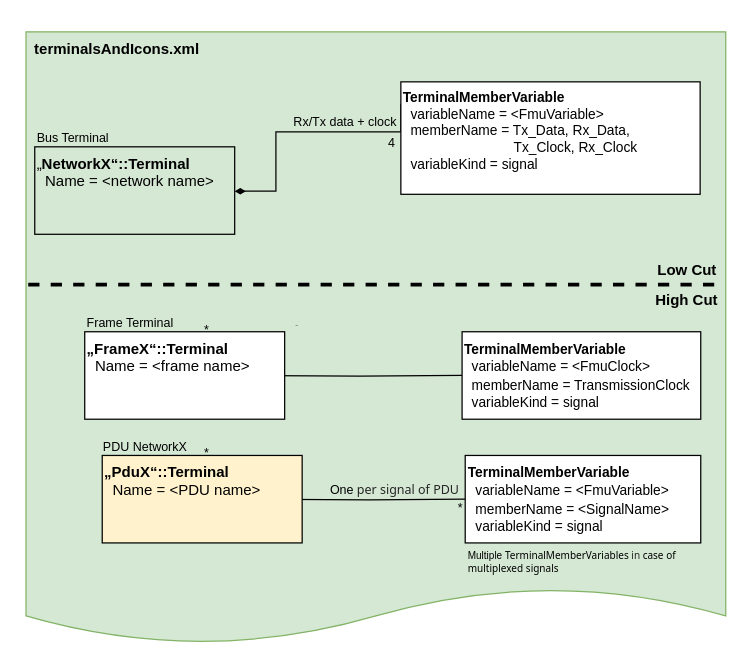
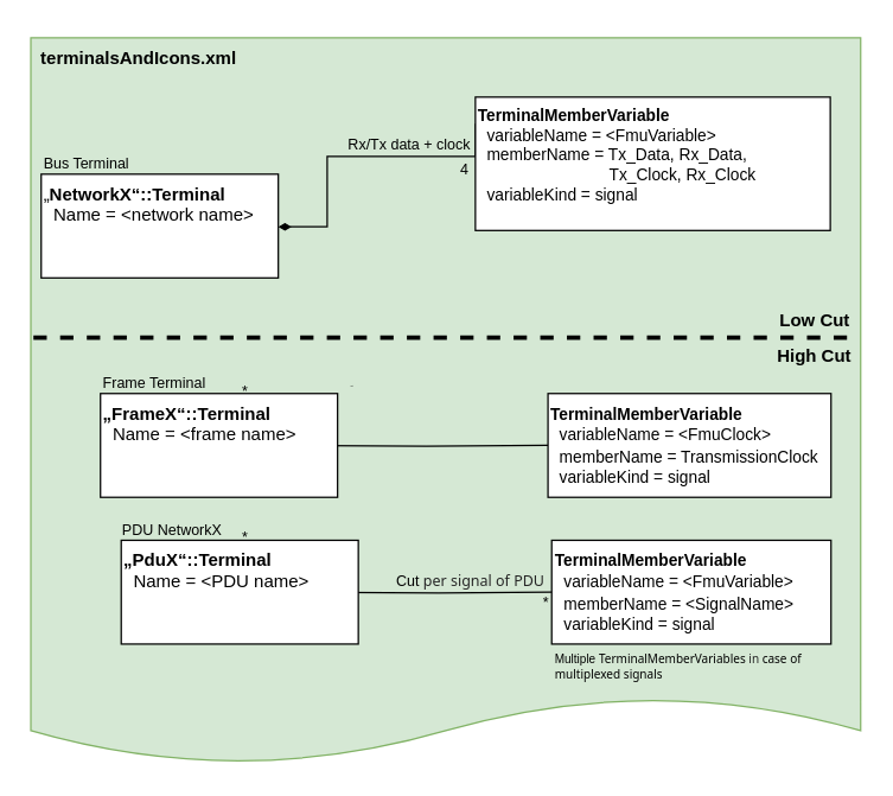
  <mxCell id="0" />
  <mxCell id="1" parent="0" />
  <mxCell id="2" value="" style="shape=document;whiteSpace=wrap;html=1;boundedLbl=1;size=0.092;fillColor=#d5e8d4;strokeColor=#82b366;" parent="1" vertex="1"><mxGeometry x="20" y="25" width="560" height="490" as="geometry" /></mxCell>
  <mxCell id="3" value="&lt;p style=&quot;language:de;margin-top:6.0pt;margin-bottom:0pt;margin-left:0in;&lt;br/&gt;text-indent:0in;text-align:left;direction:ltr;unicode-bidi:embed;mso-line-break-override:&lt;br/&gt;none;word-break:normal;punctuation-wrap:hanging&quot;&gt;terminalsAndIcons.xml&lt;/p&gt;" style="text;html=1;strokeColor=none;fillColor=none;align=center;verticalAlign=middle;whiteSpace=wrap;rounded=0;fontStyle=1" parent="1" vertex="1"><mxGeometry x="63" y="20" width="60" height="30" as="geometry" /></mxCell>
  <mxCell id="4" style="edgeStyle=orthogonalEdgeStyle;rounded=0;orthogonalLoop=1;jettySize=auto;html=1;exitX=1;exitY=0.75;exitDx=0;exitDy=0;startArrow=diamondThin;startFill=1;endArrow=none;endFill=0;" parent="1" edge="1"><mxGeometry relative="1" as="geometry"><mxPoint x="187" y="152.5" as="sourcePoint" /><mxPoint x="320" y="83" as="targetPoint" /><Array as="points"><mxPoint x="220" y="153" /><mxPoint x="220" y="105" /><mxPoint x="320" y="105" /></Array></mxGeometry></mxCell>
- <mxCell id="5" value="&lt;p style=&quot;margin-top: 0pt; margin-bottom: 0pt; margin-left: 0in; text-indent: 0in; direction: ltr; unicode-bidi: embed; word-break: normal;&quot;&gt;„&lt;b&gt;&lt;span&gt;NetworkX&lt;/span&gt;&lt;span&gt;“&lt;/span&gt;&lt;span&gt;::Terminal&lt;/span&gt;&lt;/b&gt;&lt;/p&gt;&lt;p style=&quot;margin-top: 0pt; margin-bottom: 0pt; margin-left: 0in; text-indent: 0in; direction: ltr; unicode-bidi: embed; word-break: normal;&quot;&gt;&lt;span&gt;&amp;nbsp; Name =&amp;nbsp;&lt;/span&gt;&lt;span&gt;&amp;lt;network name&lt;/span&gt;&lt;span&gt;&amp;gt;&lt;/span&gt;&lt;/p&gt;" style="rounded=0;whiteSpace=wrap;html=1;align=left;verticalAlign=top;fillColor=#d5e8d4;" parent="1" vertex="1"><mxGeometry x="27" y="117" width="160" height="70" as="geometry" /></mxCell>
+ <mxCell id="5" value="&lt;p style=&quot;margin-top: 0pt; margin-bottom: 0pt; margin-left: 0in; text-indent: 0in; direction: ltr; unicode-bidi: embed; word-break: normal;&quot;&gt;„&lt;b&gt;&lt;span&gt;NetworkX&lt;/span&gt;&lt;span&gt;“&lt;/span&gt;&lt;span&gt;::Terminal&lt;/span&gt;&lt;/b&gt;&lt;/p&gt;&lt;p style=&quot;margin-top: 0pt; margin-bottom: 0pt; margin-left: 0in; text-indent: 0in; direction: ltr; unicode-bidi: embed; word-break: normal;&quot;&gt;&lt;span&gt;&amp;nbsp; Name =&amp;nbsp;&lt;/span&gt;&lt;span&gt;&amp;lt;network name&lt;/span&gt;&lt;span&gt;&amp;gt;&lt;/span&gt;&lt;/p&gt;" style="rounded=0;whiteSpace=wrap;html=1;align=left;verticalAlign=top;" parent="1" vertex="1"><mxGeometry x="27" y="117" width="160" height="70" as="geometry" /></mxCell>
  <mxCell id="6" value="&lt;p style=&quot;margin-top: 0pt; margin-bottom: 0pt; margin-left: 0in; text-indent: 0in; direction: ltr; unicode-bidi: embed; word-break: normal;&quot;&gt;&lt;b&gt;TerminalMemberVariable&lt;/b&gt;&lt;/p&gt;&lt;p style=&quot;margin-top: 0pt; margin-bottom: 0pt; margin-left: 0in; text-indent: 0in; direction: ltr; unicode-bidi: embed; word-break: normal;&quot;&gt;&amp;nbsp; variableName = &amp;lt;FmuVariable&amp;gt;&lt;/p&gt;&lt;p style=&quot;margin-top: 0pt; margin-bottom: 0pt; margin-left: 0in; text-indent: 0in; direction: ltr; unicode-bidi: embed; word-break: normal;&quot;&gt;&amp;nbsp; memberName = Tx_Data, Rx_Data,&amp;nbsp; &amp;nbsp; &amp;nbsp; &amp;nbsp; &amp;nbsp; &amp;nbsp; &amp;nbsp; &amp;nbsp; &amp;nbsp; &amp;nbsp; &amp;nbsp; &amp;nbsp; &amp;nbsp; &amp;nbsp; &amp;nbsp; &amp;nbsp; &amp;nbsp; &amp;nbsp; &amp;nbsp; &amp;nbsp; &amp;nbsp; &amp;nbsp; &amp;nbsp; &amp;nbsp;Tx_Clock, Rx_Clock&amp;nbsp;&amp;nbsp;&lt;/p&gt;&lt;p style=&quot;margin-top: 0pt; margin-bottom: 0pt; margin-left: 0in; text-indent: 0in; direction: ltr; unicode-bidi: embed; word-break: normal;&quot;&gt;&amp;nbsp; variableKind = signal&lt;/p&gt;&lt;div&gt;&lt;br&gt;&lt;/div&gt;" style="rounded=0;whiteSpace=wrap;html=1;align=left;verticalAlign=top;fontSize=11;" parent="1" vertex="1"><mxGeometry x="320" y="65" width="239.5" height="90" as="geometry" /></mxCell>
  <mxCell id="7" value="" style="endArrow=none;html=1;rounded=0;strokeWidth=3;dashed=1;exitX=0.003;exitY=0.378;exitDx=0;exitDy=0;exitPerimeter=0;entryX=0.999;entryY=0.413;entryDx=0;entryDy=0;entryPerimeter=0;" parent="1" target="2" edge="1"><mxGeometry relative="1" as="geometry"><mxPoint x="21.77" y="227.22" as="sourcePoint" /><mxPoint x="580" y="235" as="targetPoint" /></mxGeometry></mxCell>
  <mxCell id="8" value="Low Cut" style="text;html=1;strokeColor=none;fillColor=none;align=right;verticalAlign=middle;whiteSpace=wrap;rounded=0;fontStyle=1" parent="1" vertex="1"><mxGeometry x="515" y="201" width="60" height="30" as="geometry" /></mxCell>
  <mxCell id="9" value="High Cut" style="text;html=1;strokeColor=none;fillColor=none;align=right;verticalAlign=middle;whiteSpace=wrap;rounded=0;fontStyle=1" parent="1" vertex="1"><mxGeometry x="516" y="225" width="60" height="30" as="geometry" /></mxCell>
  <mxCell id="10" style="edgeStyle=orthogonalEdgeStyle;rounded=0;orthogonalLoop=1;jettySize=auto;html=1;exitX=1;exitY=0.5;exitDx=0;exitDy=0;entryX=0;entryY=0.5;entryDx=0;entryDy=0;strokeWidth=1;fontSize=1;startArrow=diamondThin;startFill=1;endArrow=none;endFill=0;" parent="1" target="14" edge="1"><mxGeometry relative="1" as="geometry"><mxPoint x="204" y="300" as="sourcePoint" /></mxGeometry></mxCell>
  <mxCell id="11" value="&lt;p style=&quot;margin-top: 0pt; margin-bottom: 0pt; margin-left: 0in; text-indent: 0in; direction: ltr; unicode-bidi: embed; word-break: normal;&quot;&gt;&lt;b&gt;„FrameX“::Terminal&lt;/b&gt;&lt;/p&gt;&lt;p style=&quot;margin-top: 0pt; margin-bottom: 0pt; margin-left: 0in; text-indent: 0in; direction: ltr; unicode-bidi: embed; word-break: normal;&quot;&gt;&amp;nbsp; Name = &amp;lt;frame name&amp;gt;&lt;/p&gt;&lt;div&gt;&lt;br&gt;&lt;/div&gt;" style="rounded=0;whiteSpace=wrap;html=1;align=left;verticalAlign=top;" parent="1" vertex="1"><mxGeometry x="67" y="265" width="160" height="70" as="geometry" /></mxCell>
  <mxCell id="12" style="edgeStyle=orthogonalEdgeStyle;rounded=0;orthogonalLoop=1;jettySize=auto;html=1;exitX=1;exitY=0.5;exitDx=0;exitDy=0;entryX=0;entryY=0.5;entryDx=0;entryDy=0;strokeWidth=1;fontSize=1;startArrow=diamondThin;startFill=1;endArrow=none;endFill=0;" parent="1" target="15" edge="1"><mxGeometry relative="1" as="geometry"><mxPoint x="218" y="399" as="sourcePoint" /></mxGeometry></mxCell>
- <mxCell id="13" value="&lt;p style=&quot;margin-top: 0pt; margin-bottom: 0pt; margin-left: 0in; text-indent: 0in; direction: ltr; unicode-bidi: embed; word-break: normal;&quot;&gt;&lt;b&gt;„PduX“::Terminal&lt;/b&gt;&lt;/p&gt;&lt;p style=&quot;margin-top: 0pt; margin-bottom: 0pt; margin-left: 0in; text-indent: 0in; direction: ltr; unicode-bidi: embed; word-break: normal;&quot;&gt;&amp;nbsp; Name = &amp;lt;PDU name&amp;gt;&lt;/p&gt;" style="rounded=0;whiteSpace=wrap;html=1;align=left;verticalAlign=top;fillColor=#fff2cc;" parent="1" vertex="1"><mxGeometry x="81" y="364" width="160" height="70" as="geometry" /></mxCell>
+ <mxCell id="13" value="&lt;p style=&quot;margin-top: 0pt; margin-bottom: 0pt; margin-left: 0in; text-indent: 0in; direction: ltr; unicode-bidi: embed; word-break: normal;&quot;&gt;&lt;b&gt;„PduX“::Terminal&lt;/b&gt;&lt;/p&gt;&lt;p style=&quot;margin-top: 0pt; margin-bottom: 0pt; margin-left: 0in; text-indent: 0in; direction: ltr; unicode-bidi: embed; word-break: normal;&quot;&gt;&amp;nbsp; Name = &amp;lt;PDU name&amp;gt;&lt;/p&gt;" style="rounded=0;whiteSpace=wrap;html=1;align=left;verticalAlign=top;" parent="1" vertex="1"><mxGeometry x="81" y="364" width="160" height="70" as="geometry" /></mxCell>
  <mxCell id="14" value="&lt;p style=&quot;margin-top: 0pt; margin-bottom: 0pt; margin-left: 0in; text-indent: 0in; direction: ltr; unicode-bidi: embed; word-break: normal;&quot;&gt;&lt;b&gt;&lt;font style=&quot;font-size: 11px;&quot;&gt;TerminalMemberVariable&lt;/font&gt;&lt;/b&gt;&lt;/p&gt;&lt;p style=&quot;margin-top: 0pt; margin-bottom: 0pt; margin-left: 0in; text-indent: 0in; direction: ltr; unicode-bidi: embed; word-break: normal;&quot;&gt;&lt;font style=&quot;font-size: 11px;&quot;&gt;&amp;nbsp; variableName = &amp;lt;FmuClock&amp;gt;&lt;/font&gt;&lt;/p&gt;&lt;p style=&quot;margin-top: 0pt; margin-bottom: 0pt; margin-left: 0in; text-indent: 0in; direction: ltr; unicode-bidi: embed; word-break: normal;&quot;&gt;&lt;font style=&quot;font-size: 11px;&quot;&gt;&amp;nbsp; memberName = TransmissionClock&amp;nbsp;&amp;nbsp;&lt;/font&gt;&lt;/p&gt;&lt;p style=&quot;margin-top: 0pt; margin-bottom: 0pt; margin-left: 0in; text-indent: 0in; direction: ltr; unicode-bidi: embed; word-break: normal;&quot;&gt;&lt;font style=&quot;font-size: 11px;&quot;&gt;&amp;nbsp; variableKind = signal&lt;/font&gt;&lt;/p&gt;" style="rounded=0;whiteSpace=wrap;html=1;align=left;verticalAlign=top;" parent="1" vertex="1"><mxGeometry x="369" y="265" width="191" height="70" as="geometry" /></mxCell>
  <mxCell id="15" value="&lt;p style=&quot;margin-top: 0pt; margin-bottom: 0pt; margin-left: 0in; text-indent: 0in; direction: ltr; unicode-bidi: embed; word-break: normal;&quot;&gt;&lt;b&gt;&lt;font style=&quot;font-size: 11px;&quot;&gt;TerminalMemberVariable&lt;/font&gt;&lt;/b&gt;&lt;/p&gt;&lt;p style=&quot;margin-top: 0pt; margin-bottom: 0pt; margin-left: 0in; text-indent: 0in; direction: ltr; unicode-bidi: embed; word-break: normal;&quot;&gt;&lt;font style=&quot;font-size: 11px;&quot;&gt;&amp;nbsp; variableName = &amp;lt;FmuVariable&amp;gt;&lt;/font&gt;&lt;/p&gt;&lt;p style=&quot;margin-top: 0pt; margin-bottom: 0pt; margin-left: 0in; text-indent: 0in; direction: ltr; unicode-bidi: embed; word-break: normal;&quot;&gt;&lt;font style=&quot;font-size: 11px;&quot;&gt;&amp;nbsp; memberName = &amp;lt;SignalName&amp;gt;&amp;nbsp;&amp;nbsp;&lt;/font&gt;&lt;/p&gt;&lt;p style=&quot;margin-top: 0pt; margin-bottom: 0pt; margin-left: 0in; text-indent: 0in; direction: ltr; unicode-bidi: embed; word-break: normal;&quot;&gt;&lt;font style=&quot;font-size: 11px;&quot;&gt;&amp;nbsp; variableKind = signal&lt;/font&gt;&lt;/p&gt;" style="rounded=0;whiteSpace=wrap;html=1;align=left;verticalAlign=top;" parent="1" vertex="1"><mxGeometry x="371.5" y="364" width="188.5" height="70" as="geometry" /></mxCell>
  <mxCell id="16" value="Text" style="text;html=1;strokeColor=none;fillColor=none;align=center;verticalAlign=middle;whiteSpace=wrap;rounded=0;fontSize=1;" parent="1" vertex="1"><mxGeometry x="207" y="245" width="60" height="30" as="geometry" /></mxCell>
  <mxCell id="17" value="Bus Terminal" style="text;html=1;strokeColor=none;fillColor=none;align=left;verticalAlign=middle;whiteSpace=wrap;rounded=0;fontSize=10;" parent="1" vertex="1"><mxGeometry x="27" y="95" width="90" height="30" as="geometry" /></mxCell>
  <mxCell id="18" value="Frame Terminal" style="text;html=1;strokeColor=none;fillColor=none;align=left;verticalAlign=middle;whiteSpace=wrap;rounded=0;fontSize=10;" parent="1" vertex="1"><mxGeometry x="67" y="243" width="90" height="30" as="geometry" /></mxCell>
  <mxCell id="19" value="PDU NetworkX" style="text;html=1;strokeColor=none;fillColor=none;align=left;verticalAlign=middle;whiteSpace=wrap;rounded=0;fontSize=10;" parent="1" vertex="1"><mxGeometry x="80" y="342" width="90" height="30" as="geometry" /></mxCell>
  <mxCell id="20" value="*" style="text;html=1;strokeColor=none;fillColor=none;align=center;verticalAlign=middle;whiteSpace=wrap;rounded=0;fontSize=10;" parent="1" vertex="1"><mxGeometry x="135" y="347" width="60" height="30" as="geometry" /></mxCell>
  <mxCell id="21" value="*" style="text;html=1;strokeColor=none;fillColor=none;align=center;verticalAlign=middle;whiteSpace=wrap;rounded=0;fontSize=10;" parent="1" vertex="1"><mxGeometry x="135" y="248" width="60" height="30" as="geometry" /></mxCell>
- <mxCell id="22" value="&lt;p style=&quot;margin-top: 0pt; margin-bottom: 0pt; margin-left: 0in; text-indent: 0in; text-align: left; direction: ltr; unicode-bidi: embed; word-break: normal;&quot;&gt;One&lt;span style=&quot;font-family: &amp;quot;Segoe UI&amp;quot;; color: rgb(38, 38, 38);&quot;&gt; per &lt;/span&gt;&lt;span style=&quot;font-family: &amp;quot;Segoe UI&amp;quot;; color: rgb(38, 38, 38);&quot;&gt;signal&lt;/span&gt;&lt;span style=&quot;font-family: &amp;quot;Segoe UI&amp;quot;; color: rgb(38, 38, 38);&quot;&gt; &lt;/span&gt;&lt;span style=&quot;font-family: &amp;quot;Segoe UI&amp;quot;; color: rgb(38, 38, 38);&quot;&gt;of&lt;/span&gt;&lt;span style=&quot;font-family: &amp;quot;Segoe UI&amp;quot;; color: rgb(38, 38, 38);&quot;&gt; PDU&lt;/span&gt;&lt;/p&gt;" style="text;html=1;strokeColor=none;fillColor=none;align=right;verticalAlign=middle;whiteSpace=wrap;rounded=0;fontSize=10;" parent="1" vertex="1"><mxGeometry x="239" y="376" width="130" height="30" as="geometry" /></mxCell>
+ <mxCell id="22" value="&lt;p style=&quot;margin-top: 0pt; margin-bottom: 0pt; margin-left: 0in; text-indent: 0in; text-align: left; direction: ltr; unicode-bidi: embed; word-break: normal;&quot;&gt;Cut&lt;span style=&quot;font-family: &amp;quot;Segoe UI&amp;quot;; color: rgb(38, 38, 38);&quot;&gt; per &lt;/span&gt;&lt;span style=&quot;font-family: &amp;quot;Segoe UI&amp;quot;; color: rgb(38, 38, 38);&quot;&gt;signal&lt;/span&gt;&lt;span style=&quot;font-family: &amp;quot;Segoe UI&amp;quot;; color: rgb(38, 38, 38);&quot;&gt; &lt;/span&gt;&lt;span style=&quot;font-family: &amp;quot;Segoe UI&amp;quot;; color: rgb(38, 38, 38);&quot;&gt;of&lt;/span&gt;&lt;span style=&quot;font-family: &amp;quot;Segoe UI&amp;quot;; color: rgb(38, 38, 38);&quot;&gt; PDU&lt;/span&gt;&lt;/p&gt;" style="text;html=1;strokeColor=none;fillColor=none;align=right;verticalAlign=middle;whiteSpace=wrap;rounded=0;fontSize=10;" parent="1" vertex="1"><mxGeometry x="239" y="376" width="130" height="30" as="geometry" /></mxCell>
  <mxCell id="23" value="*" style="text;html=1;strokeColor=none;fillColor=none;align=center;verticalAlign=middle;whiteSpace=wrap;rounded=0;fontSize=10;" parent="1" vertex="1"><mxGeometry x="338" y="391" width="60" height="30" as="geometry" /></mxCell>
  <mxCell id="24" value="&lt;p style=&quot;margin-top: 0pt; margin-bottom: 0pt; margin-left: 0in; text-indent: 0in; direction: ltr; unicode-bidi: embed; word-break: normal; font-size: 8px;&quot;&gt;Multiple &lt;span style=&quot;font-size: 8px; font-family: &amp;quot;Segoe UI&amp;quot;;&quot;&gt;TerminalMemberVariables&lt;/span&gt;&lt;span style=&quot;font-family: &amp;quot;Segoe UI&amp;quot;; color: rgb(38, 38, 38); font-size: 8px;&quot;&gt; in &lt;/span&gt;&lt;span style=&quot;font-size: 8px; font-family: &amp;quot;Segoe UI&amp;quot;;&quot;&gt;case&lt;/span&gt;&lt;span style=&quot;font-size: 8px; color: rgb(38, 38, 38);&quot;&gt; &lt;/span&gt;&lt;span style=&quot;font-size: 8px; font-family: &amp;quot;Segoe UI&amp;quot;;&quot;&gt;of&lt;/span&gt;&lt;span style=&quot;font-size: 8px; color: rgb(38, 38, 38);&quot;&gt; &lt;/span&gt;&lt;span style=&quot;font-size: 8px; font-family: &amp;quot;Segoe UI&amp;quot;;&quot;&gt;multiplexed&lt;/span&gt;&lt;span style=&quot;font-size: 8px; color: rgb(38, 38, 38);&quot;&gt; &lt;/span&gt;&lt;span style=&quot;font-size: 8px; font-family: &amp;quot;Segoe UI&amp;quot;;&quot;&gt;signals&lt;/span&gt;&lt;/p&gt;" style="text;html=1;strokeColor=none;fillColor=none;align=left;verticalAlign=middle;whiteSpace=wrap;rounded=0;fontSize=8;" parent="1" vertex="1"><mxGeometry x="371.5" y="434" width="170" height="30" as="geometry" /></mxCell>
  <mxCell id="25" value="&lt;p style=&quot;margin-top: 0pt; margin-bottom: 0pt; margin-left: 0in; text-indent: 0in; direction: ltr; unicode-bidi: embed; word-break: normal;&quot;&gt;Rx/Tx data + clock&lt;/p&gt;" style="text;html=1;strokeColor=none;fillColor=none;align=right;verticalAlign=middle;whiteSpace=wrap;rounded=0;fontSize=10;" parent="1" vertex="1"><mxGeometry x="188.5" y="82" width="130" height="30" as="geometry" /></mxCell>
  <mxCell id="26" value="4" style="text;html=1;strokeColor=none;fillColor=none;align=center;verticalAlign=middle;whiteSpace=wrap;rounded=0;fontSize=10;" parent="1" vertex="1"><mxGeometry x="282.5" y="99" width="60" height="30" as="geometry" /></mxCell>
